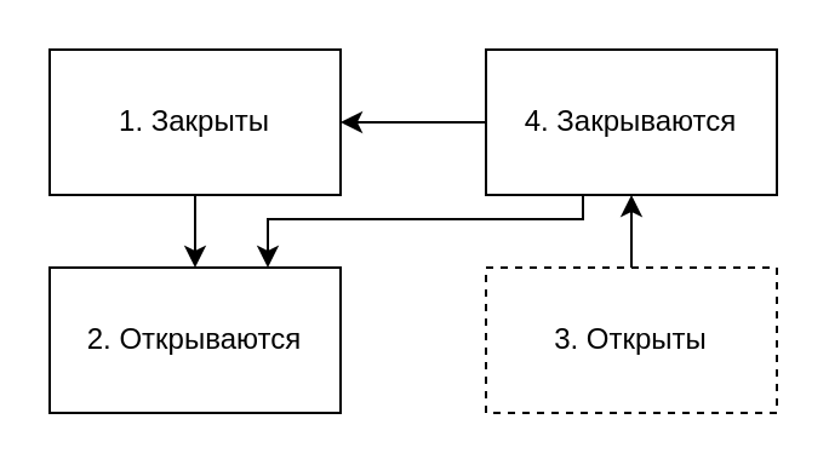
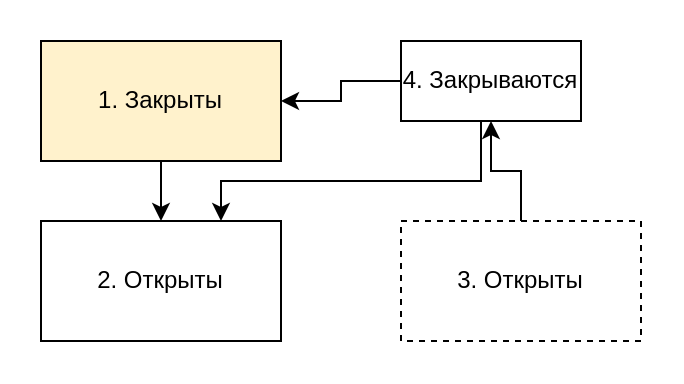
  <mxCell id="0" />
  <mxCell id="1" parent="0" />
  <mxCell id="2" style="edgeStyle=orthogonalEdgeStyle;rounded=0;orthogonalLoop=1;jettySize=auto;html=1;entryX=0.5;entryY=0;entryDx=0;entryDy=0;" parent="1" source="3" target="4" edge="1"><mxGeometry relative="1" as="geometry" /></mxCell>
- <mxCell id="3" value="1. Закрыты" style="rounded=0;whiteSpace=wrap;html=1;" parent="1" vertex="1"><mxGeometry x="20" y="20" width="120" height="60" as="geometry" /></mxCell>
- <mxCell id="4" value="2. Открываются" style="rounded=0;whiteSpace=wrap;html=1;" parent="1" vertex="1"><mxGeometry x="20" y="110" width="120" height="60" as="geometry" /></mxCell>
+ <mxCell id="3" value="1. Закрыты" style="rounded=0;whiteSpace=wrap;html=1;fillColor=#fff2cc;" parent="1" vertex="1"><mxGeometry x="20" y="20" width="120" height="60" as="geometry" /></mxCell>
+ <mxCell id="4" value="2. Открыты" style="rounded=0;whiteSpace=wrap;html=1;" parent="1" vertex="1"><mxGeometry x="20" y="110" width="120" height="60" as="geometry" /></mxCell>
  <mxCell id="5" style="edgeStyle=orthogonalEdgeStyle;rounded=0;orthogonalLoop=1;jettySize=auto;html=1;" parent="1" source="6" target="9" edge="1"><mxGeometry relative="1" as="geometry" /></mxCell>
  <mxCell id="6" value="3. Открыты" style="rounded=0;whiteSpace=wrap;html=1;dashed=1;" parent="1" vertex="1"><mxGeometry x="200" y="110" width="120" height="60" as="geometry" /></mxCell>
  <mxCell id="7" style="edgeStyle=orthogonalEdgeStyle;rounded=0;orthogonalLoop=1;jettySize=auto;html=1;entryX=1;entryY=0.5;entryDx=0;entryDy=0;" parent="1" source="9" target="3" edge="1"><mxGeometry relative="1" as="geometry" /></mxCell>
  <mxCell id="8" style="edgeStyle=orthogonalEdgeStyle;rounded=0;orthogonalLoop=1;jettySize=auto;html=1;entryX=0.75;entryY=0;entryDx=0;entryDy=0;" parent="1" source="9" target="4" edge="1"><mxGeometry relative="1" as="geometry"><Array as="points"><mxPoint x="240" y="90" /><mxPoint x="110" y="90" /></Array></mxGeometry></mxCell>
- <mxCell id="9" value="4. Закрываются" style="rounded=0;whiteSpace=wrap;html=1;" parent="1" vertex="1"><mxGeometry x="200" y="20" width="120" height="60" as="geometry" /></mxCell>
+ <mxCell id="9" value="4. Закрываются" style="rounded=0;whiteSpace=wrap;html=1;" parent="1" vertex="1"><mxGeometry x="200" y="20" width="90" height="40" as="geometry" /></mxCell>
